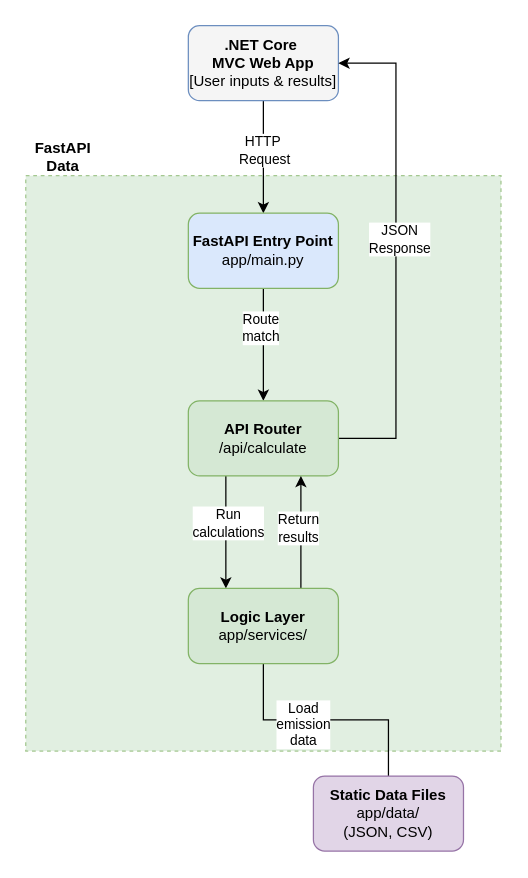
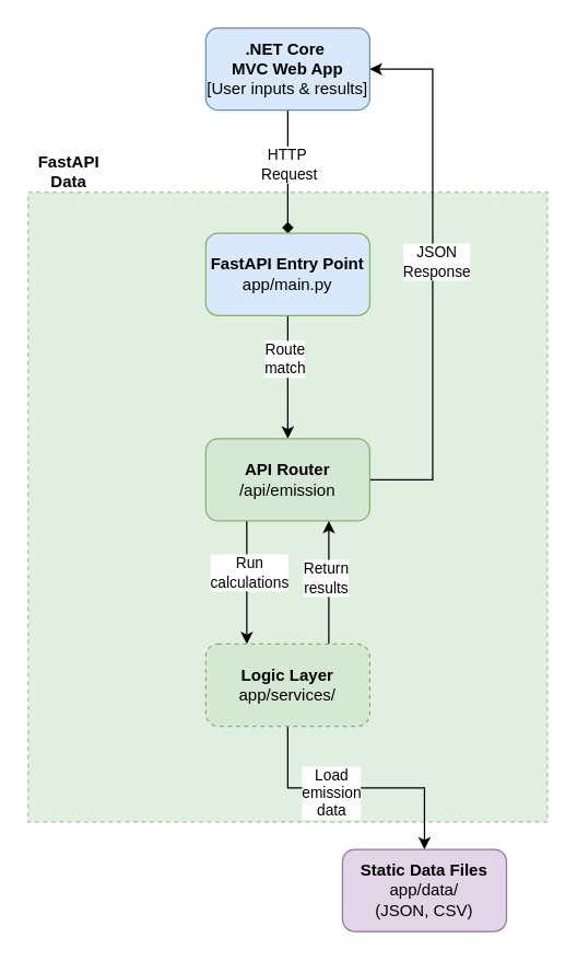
  <mxCell id="0" />
  <mxCell id="1" parent="0" />
  <mxCell id="2" value="" style="rounded=0;whiteSpace=wrap;html=1;dashed=1;fillColor=#d5e8d4;strokeColor=#82b366;glass=0;shadow=0;opacity=70;" vertex="1" parent="1"><mxGeometry x="20" y="140" width="380" height="460" as="geometry" /></mxCell>
- <mxCell id="3" style="edgeStyle=orthogonalEdgeStyle;rounded=0;orthogonalLoop=1;jettySize=auto;html=1;entryX=0.5;entryY=0;entryDx=0;entryDy=0;" edge="1" parent="1" source="5" target="8"><mxGeometry relative="1" as="geometry" /></mxCell>
+ <mxCell id="3" style="edgeStyle=orthogonalEdgeStyle;rounded=0;orthogonalLoop=1;jettySize=auto;html=1;entryX=0.5;entryY=0;entryDx=0;entryDy=0;endArrow=diamond;" edge="1" parent="1" source="5" target="8"><mxGeometry relative="1" as="geometry" /></mxCell>
  <mxCell id="4" value="HTTP&amp;nbsp;&lt;div&gt;Request&lt;/div&gt;" style="edgeLabel;html=1;align=center;verticalAlign=middle;resizable=0;points=[];" vertex="1" connectable="0" parent="3"><mxGeometry x="-0.133" relative="1" as="geometry"><mxPoint as="offset" /></mxGeometry></mxCell>
- <mxCell id="5" value="&lt;b&gt;.NET Core&amp;nbsp;&lt;/b&gt;&lt;div&gt;&lt;b&gt;MVC Web App&lt;/b&gt;&lt;/div&gt;&lt;div&gt;[User inputs &amp;amp; results]&lt;/div&gt;" style="rounded=1;whiteSpace=wrap;html=1;fillColor=#f5f5f5;strokeColor=#6c8ebf;" vertex="1" parent="1"><mxGeometry x="150" y="20" width="120" height="60" as="geometry" /></mxCell>
+ <mxCell id="5" value="&lt;b&gt;.NET Core&amp;nbsp;&lt;/b&gt;&lt;div&gt;&lt;b&gt;MVC Web App&lt;/b&gt;&lt;/div&gt;&lt;div&gt;[User inputs &amp;amp; results]&lt;/div&gt;" style="rounded=1;whiteSpace=wrap;html=1;fillColor=#dae8fc;strokeColor=#6c8ebf;" vertex="1" parent="1"><mxGeometry x="150" y="20" width="120" height="60" as="geometry" /></mxCell>
  <mxCell id="6" style="edgeStyle=orthogonalEdgeStyle;rounded=0;orthogonalLoop=1;jettySize=auto;html=1;entryX=0.5;entryY=0;entryDx=0;entryDy=0;" edge="1" parent="1" source="8" target="13"><mxGeometry relative="1" as="geometry" /></mxCell>
  <mxCell id="7" value="Route&lt;div&gt;match&lt;/div&gt;" style="edgeLabel;html=1;align=center;verticalAlign=middle;resizable=0;points=[];" vertex="1" connectable="0" parent="6"><mxGeometry x="-0.311" y="-3" relative="1" as="geometry"><mxPoint as="offset" /></mxGeometry></mxCell>
  <mxCell id="8" value="&lt;b&gt;FastAPI Entry Point&lt;/b&gt;&lt;div&gt;app/main.py&lt;/div&gt;" style="rounded=1;whiteSpace=wrap;html=1;fillColor=#dae8fc;strokeColor=#82b366;" vertex="1" parent="1"><mxGeometry x="150" y="170" width="120" height="60" as="geometry" /></mxCell>
  <mxCell id="9" style="edgeStyle=orthogonalEdgeStyle;rounded=0;orthogonalLoop=1;jettySize=auto;html=1;entryX=0.25;entryY=0;entryDx=0;entryDy=0;exitX=0.25;exitY=1;exitDx=0;exitDy=0;" edge="1" parent="1" source="13" target="18"><mxGeometry relative="1" as="geometry" /></mxCell>
  <mxCell id="10" value="Run&lt;div&gt;calculations&lt;/div&gt;" style="edgeLabel;html=1;align=center;verticalAlign=middle;resizable=0;points=[];" vertex="1" connectable="0" parent="9"><mxGeometry x="-0.177" y="1" relative="1" as="geometry"><mxPoint as="offset" /></mxGeometry></mxCell>
  <mxCell id="11" style="edgeStyle=elbowEdgeStyle;rounded=0;orthogonalLoop=1;jettySize=auto;html=1;entryX=1;entryY=0.5;entryDx=0;entryDy=0;elbow=vertical;" edge="1" parent="1" source="13" target="5"><mxGeometry relative="1" as="geometry"><Array as="points"><mxPoint x="316" y="300" /></Array></mxGeometry></mxCell>
  <mxCell id="12" value="JSON&lt;div&gt;Response&lt;/div&gt;" style="edgeLabel;html=1;align=center;verticalAlign=middle;resizable=0;points=[];" vertex="1" connectable="0" parent="11"><mxGeometry x="0.051" y="-2" relative="1" as="geometry"><mxPoint as="offset" /></mxGeometry></mxCell>
- <mxCell id="13" value="&lt;b&gt;API Router&lt;/b&gt;&lt;div&gt;/api/calculate&lt;/div&gt;" style="rounded=1;whiteSpace=wrap;html=1;fillColor=#d5e8d4;strokeColor=#82b366;" vertex="1" parent="1"><mxGeometry x="150" y="320" width="120" height="60" as="geometry" /></mxCell>
- <mxCell id="14" style="edgeStyle=orthogonalEdgeStyle;rounded=0;orthogonalLoop=1;jettySize=auto;html=1;entryX=0.5;entryY=0;entryDx=0;entryDy=0;endArrow=none;" edge="1" parent="1" source="18" target="19"><mxGeometry relative="1" as="geometry" /></mxCell>
+ <mxCell id="13" value="&lt;b&gt;API Router&lt;/b&gt;&lt;div&gt;/api/emission&lt;/div&gt;" style="rounded=1;whiteSpace=wrap;html=1;fillColor=#d5e8d4;strokeColor=#82b366;" vertex="1" parent="1"><mxGeometry x="150" y="320" width="120" height="60" as="geometry" /></mxCell>
+ <mxCell id="14" style="edgeStyle=orthogonalEdgeStyle;rounded=0;orthogonalLoop=1;jettySize=auto;html=1;entryX=0.5;entryY=0;entryDx=0;entryDy=0;" edge="1" parent="1" source="18" target="19"><mxGeometry relative="1" as="geometry" /></mxCell>
  <mxCell id="15" value="Load&lt;div&gt;emission&lt;/div&gt;&lt;div&gt;data&lt;/div&gt;" style="edgeLabel;html=1;align=center;verticalAlign=middle;resizable=0;points=[];" vertex="1" connectable="0" parent="14"><mxGeometry x="-0.204" y="-3" relative="1" as="geometry"><mxPoint as="offset" /></mxGeometry></mxCell>
  <mxCell id="16" style="edgeStyle=orthogonalEdgeStyle;rounded=0;orthogonalLoop=1;jettySize=auto;html=1;entryX=0.75;entryY=1;entryDx=0;entryDy=0;exitX=0.75;exitY=0;exitDx=0;exitDy=0;" edge="1" parent="1" source="18" target="13"><mxGeometry relative="1" as="geometry" /></mxCell>
  <mxCell id="17" value="Return&lt;div&gt;results&lt;/div&gt;" style="edgeLabel;html=1;align=center;verticalAlign=middle;resizable=0;points=[];" vertex="1" connectable="0" parent="16"><mxGeometry x="0.093" y="3" relative="1" as="geometry"><mxPoint as="offset" /></mxGeometry></mxCell>
- <mxCell id="18" value="&lt;b&gt;Logic Layer&lt;/b&gt;&lt;br&gt;app/services/" style="rounded=1;whiteSpace=wrap;html=1;fillColor=#d5e8d4;strokeColor=#82b366;" vertex="1" parent="1"><mxGeometry x="150" y="470" width="120" height="60" as="geometry" /></mxCell>
+ <mxCell id="18" value="&lt;b&gt;Logic Layer&lt;/b&gt;&lt;br&gt;app/services/" style="rounded=1;whiteSpace=wrap;html=1;fillColor=#d5e8d4;strokeColor=#82b366;dashed=1;" vertex="1" parent="1"><mxGeometry x="150" y="470" width="120" height="60" as="geometry" /></mxCell>
  <mxCell id="19" value="&lt;b&gt;Static Data Files&lt;/b&gt;&lt;br&gt;app/data/&lt;div&gt;(JSON, CSV)&lt;/div&gt;" style="rounded=1;whiteSpace=wrap;html=1;fillColor=#e1d5e7;strokeColor=#9673a6;" vertex="1" parent="1"><mxGeometry x="250" y="620" width="120" height="60" as="geometry" /></mxCell>
  <mxCell id="20" value="&lt;b&gt;FastAPI Data&lt;/b&gt;" style="text;html=1;align=center;verticalAlign=middle;whiteSpace=wrap;rounded=0;" vertex="1" parent="1"><mxGeometry x="20" y="110" width="60" height="30" as="geometry" /></mxCell>
